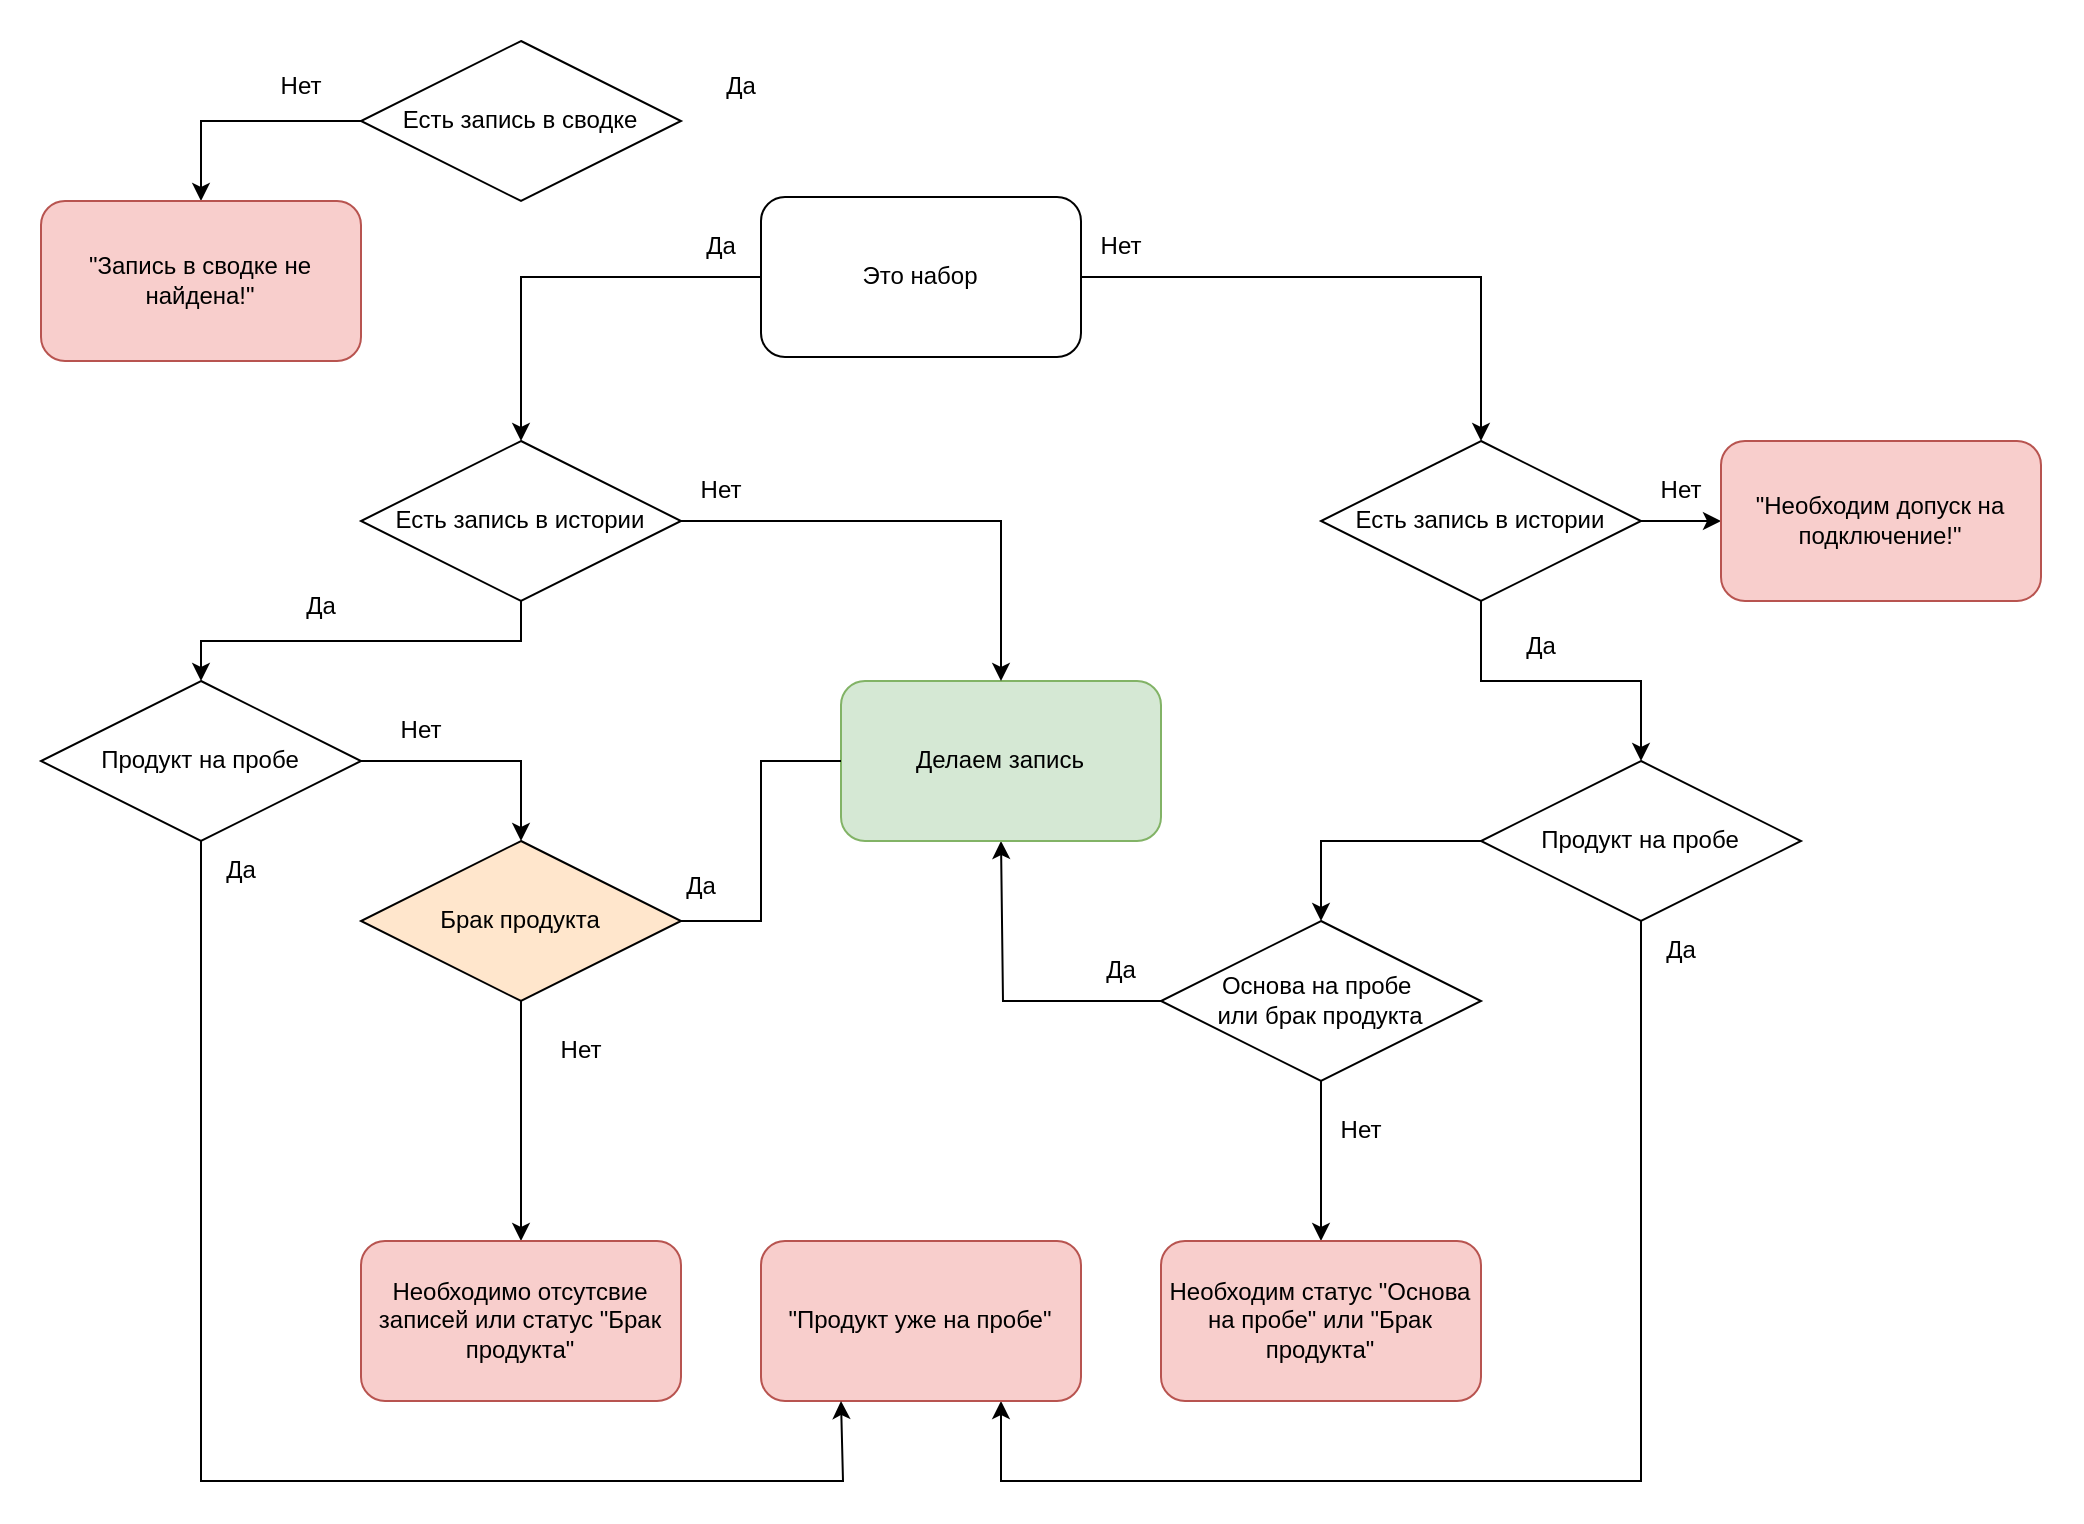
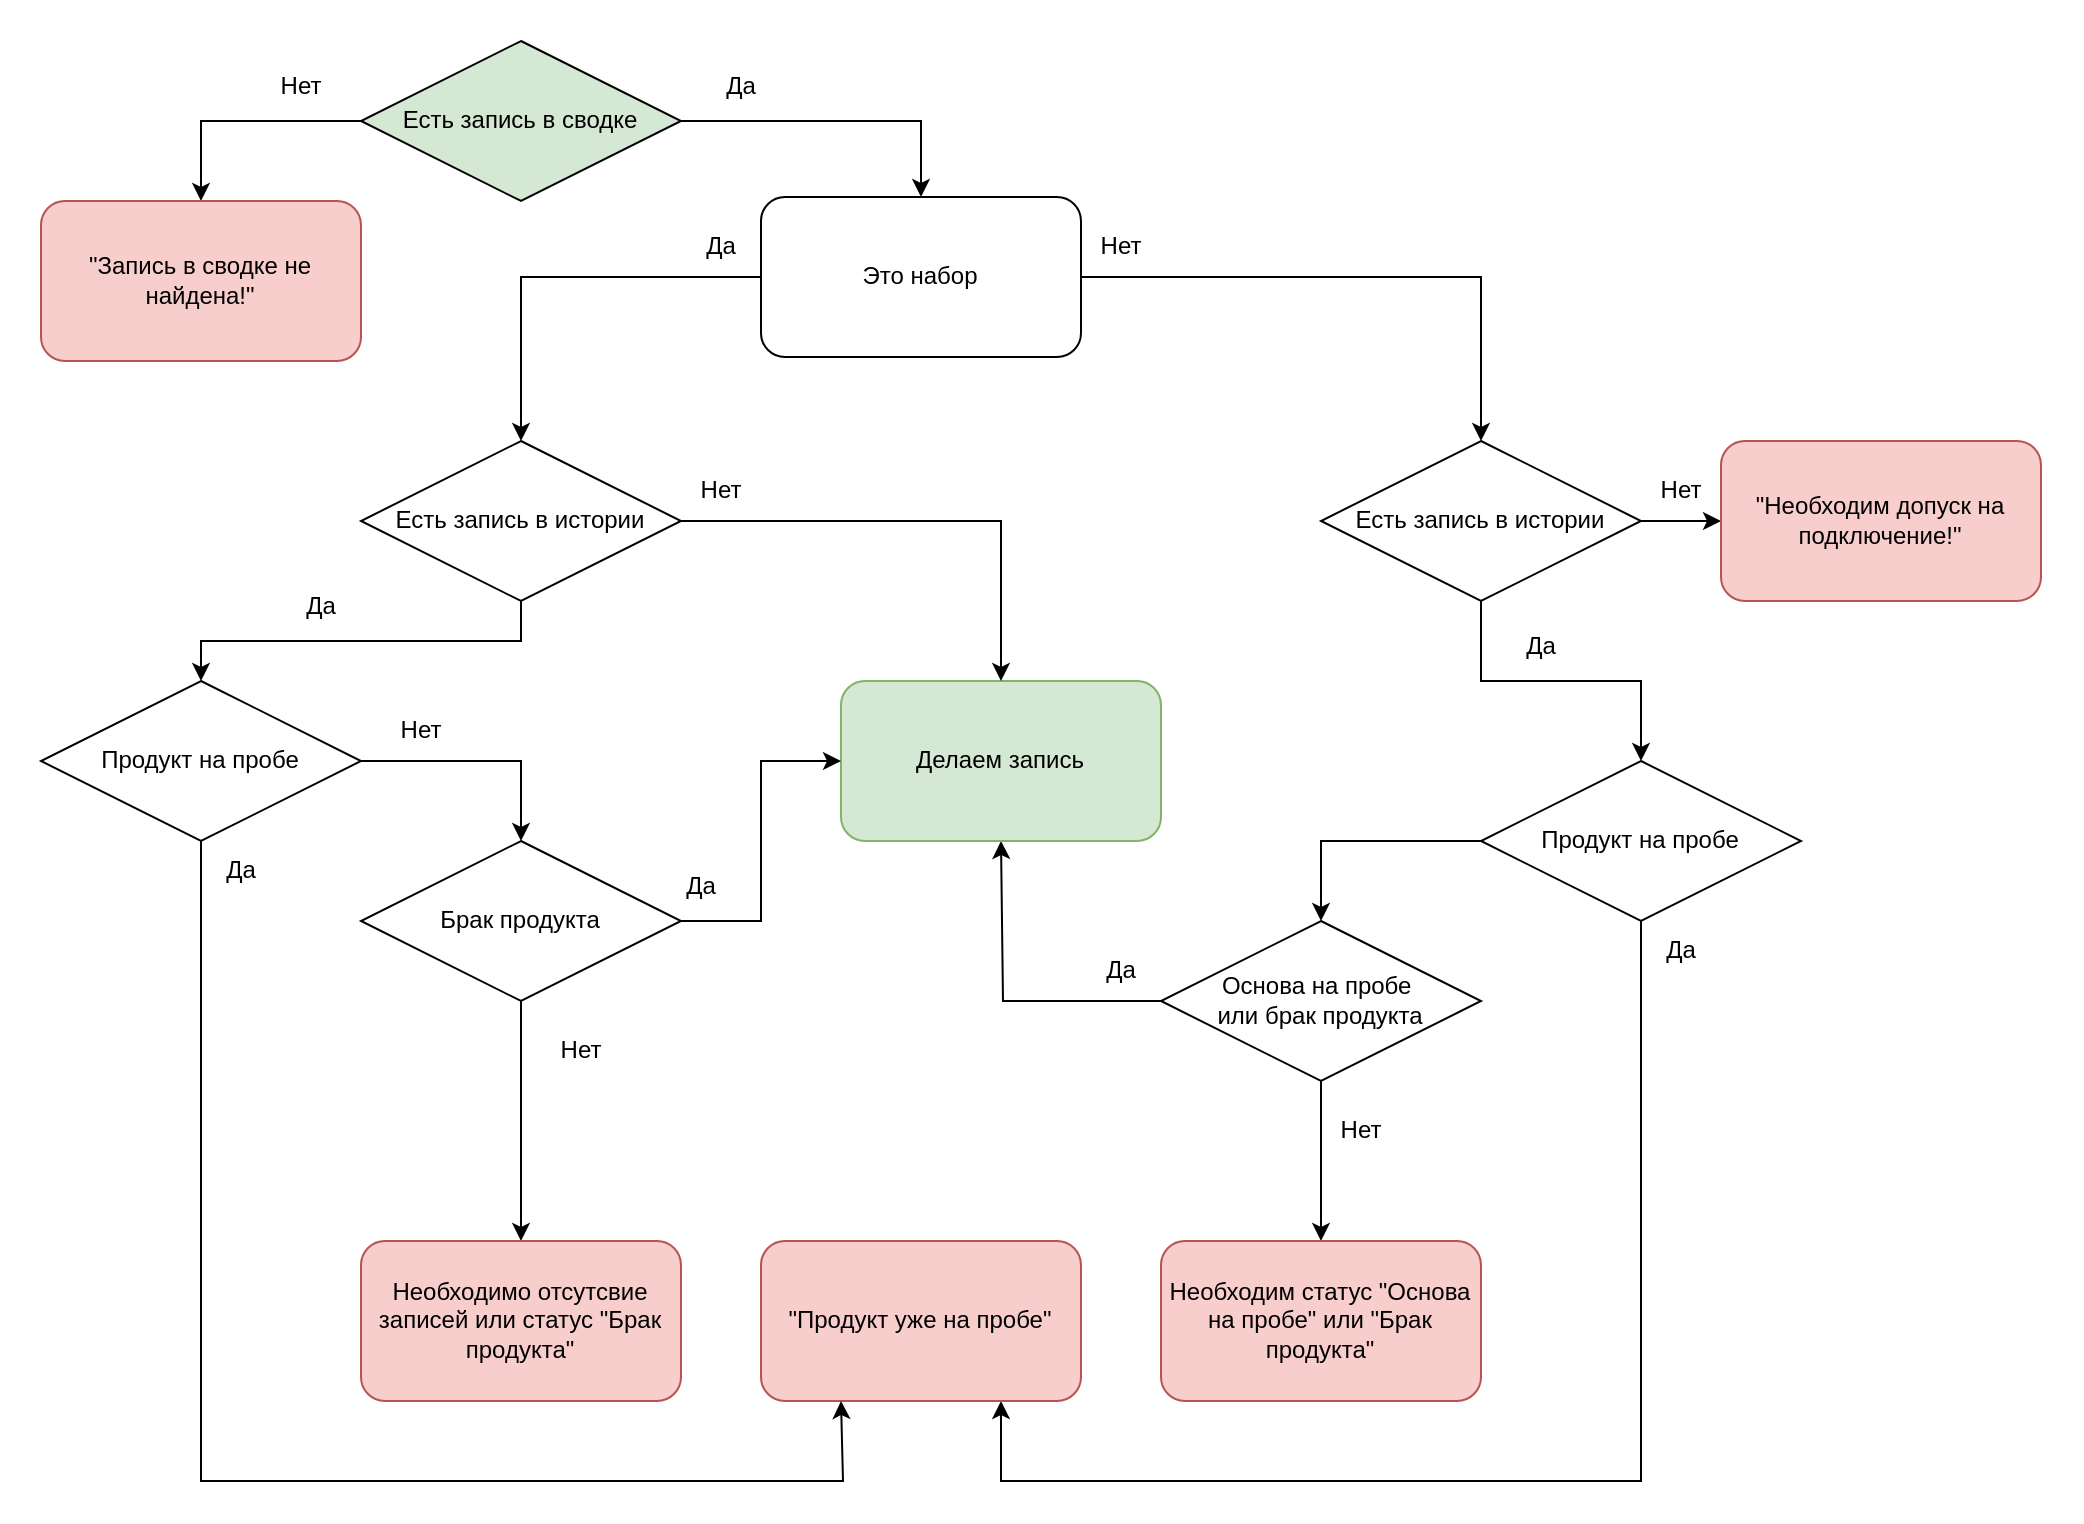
  <mxCell id="0" />
  <mxCell id="1" parent="0" />
  <mxCell id="2" style="edgeStyle=orthogonalEdgeStyle;rounded=0;orthogonalLoop=1;jettySize=auto;html=1;exitX=0;exitY=0.5;exitDx=0;exitDy=0;entryX=0.5;entryY=0;entryDx=0;entryDy=0;" edge="1" parent="1" source="4" target="5"><mxGeometry relative="1" as="geometry" /></mxCell>
- <mxCell id="4" value="Есть запись в сводке" style="rhombus;whiteSpace=wrap;html=1;" vertex="1" parent="1"><mxGeometry x="180" y="20" width="160" height="80" as="geometry" /></mxCell>
+ <mxCell id="3" style="edgeStyle=orthogonalEdgeStyle;rounded=0;orthogonalLoop=1;jettySize=auto;html=1;exitX=1;exitY=0.5;exitDx=0;exitDy=0;entryX=0.5;entryY=0;entryDx=0;entryDy=0;" edge="1" parent="1" source="4" target="9"><mxGeometry relative="1" as="geometry" /></mxCell>
+ <mxCell id="4" value="Есть запись в сводке" style="rhombus;whiteSpace=wrap;html=1;fillColor=#d5e8d4;" vertex="1" parent="1"><mxGeometry x="180" y="20" width="160" height="80" as="geometry" /></mxCell>
  <mxCell id="5" value="&quot;Запись в сводке не найдена!&quot;" style="rounded=1;whiteSpace=wrap;html=1;fillColor=#f8cecc;strokeColor=#b85450;" vertex="1" parent="1"><mxGeometry x="20" y="100" width="160" height="80" as="geometry" /></mxCell>
  <mxCell id="6" value="Нет" style="text;html=1;align=center;verticalAlign=middle;resizable=0;points=[];autosize=1;strokeColor=none;fillColor=none;" vertex="1" parent="1"><mxGeometry x="130" y="28" width="40" height="30" as="geometry" /></mxCell>
  <mxCell id="7" style="edgeStyle=orthogonalEdgeStyle;rounded=0;orthogonalLoop=1;jettySize=auto;html=1;exitX=1;exitY=0.5;exitDx=0;exitDy=0;entryX=0.5;entryY=0;entryDx=0;entryDy=0;" edge="1" parent="1" source="9" target="13"><mxGeometry relative="1" as="geometry" /></mxCell>
  <mxCell id="8" style="edgeStyle=orthogonalEdgeStyle;rounded=0;orthogonalLoop=1;jettySize=auto;html=1;exitX=0;exitY=0.5;exitDx=0;exitDy=0;" edge="1" parent="1" source="9" target="27"><mxGeometry relative="1" as="geometry" /></mxCell>
  <mxCell id="9" value="Это набор" style="whiteSpace=wrap;html=1;rounded=1;" vertex="1" parent="1"><mxGeometry x="380" y="98" width="160" height="80" as="geometry" /></mxCell>
  <mxCell id="10" value="Да" style="text;html=1;align=center;verticalAlign=middle;resizable=0;points=[];autosize=1;strokeColor=none;fillColor=none;" vertex="1" parent="1"><mxGeometry x="350" y="28" width="40" height="30" as="geometry" /></mxCell>
  <mxCell id="11" style="edgeStyle=orthogonalEdgeStyle;rounded=0;orthogonalLoop=1;jettySize=auto;html=1;exitX=1;exitY=0.5;exitDx=0;exitDy=0;entryX=0;entryY=0.5;entryDx=0;entryDy=0;" edge="1" parent="1" source="13" target="15"><mxGeometry relative="1" as="geometry" /></mxCell>
  <mxCell id="12" style="edgeStyle=orthogonalEdgeStyle;rounded=0;orthogonalLoop=1;jettySize=auto;html=1;" edge="1" parent="1" source="13" target="22"><mxGeometry relative="1" as="geometry" /></mxCell>
  <mxCell id="13" value="Есть запись в истории" style="rhombus;whiteSpace=wrap;html=1;" vertex="1" parent="1"><mxGeometry x="660" y="220" width="160" height="80" as="geometry" /></mxCell>
  <mxCell id="14" value="Нет" style="text;html=1;align=center;verticalAlign=middle;resizable=0;points=[];autosize=1;strokeColor=none;fillColor=none;" vertex="1" parent="1"><mxGeometry x="540" y="108" width="40" height="30" as="geometry" /></mxCell>
  <mxCell id="15" value="&quot;Необходим допуск на подключение!&quot;" style="rounded=1;whiteSpace=wrap;html=1;fillColor=#f8cecc;strokeColor=#b85450;" vertex="1" parent="1"><mxGeometry x="860" y="220" width="160" height="80" as="geometry" /></mxCell>
  <mxCell id="16" style="edgeStyle=orthogonalEdgeStyle;rounded=0;orthogonalLoop=1;jettySize=auto;html=1;" edge="1" parent="1"><mxGeometry relative="1" as="geometry"><mxPoint x="500" y="420" as="targetPoint" /><mxPoint x="660" y="500" as="sourcePoint" /><Array as="points"><mxPoint x="501" y="500" /></Array></mxGeometry></mxCell>
  <mxCell id="17" style="edgeStyle=orthogonalEdgeStyle;rounded=0;orthogonalLoop=1;jettySize=auto;html=1;entryX=0.5;entryY=0;entryDx=0;entryDy=0;" edge="1" parent="1" source="18" target="24"><mxGeometry relative="1" as="geometry" /></mxCell>
  <mxCell id="18" value="Основа на пробе&amp;nbsp;&lt;div&gt;или&amp;nbsp;&lt;span style=&quot;background-color: initial;&quot;&gt;брак продукта&lt;/span&gt;&lt;/div&gt;" style="rhombus;whiteSpace=wrap;html=1;" vertex="1" parent="1"><mxGeometry x="580" y="460" width="160" height="80" as="geometry" /></mxCell>
  <mxCell id="19" value="Делаем запись" style="rounded=1;whiteSpace=wrap;html=1;fillColor=#d5e8d4;strokeColor=#82b366;" vertex="1" parent="1"><mxGeometry x="420" y="340" width="160" height="80" as="geometry" /></mxCell>
  <mxCell id="20" style="edgeStyle=orthogonalEdgeStyle;rounded=0;orthogonalLoop=1;jettySize=auto;html=1;exitX=0;exitY=0.5;exitDx=0;exitDy=0;entryX=0.5;entryY=0;entryDx=0;entryDy=0;" edge="1" parent="1" source="22" target="18"><mxGeometry relative="1" as="geometry" /></mxCell>
  <mxCell id="21" style="edgeStyle=orthogonalEdgeStyle;rounded=0;orthogonalLoop=1;jettySize=auto;html=1;exitX=0.5;exitY=1;exitDx=0;exitDy=0;entryX=0.75;entryY=1;entryDx=0;entryDy=0;" edge="1" parent="1" source="22" target="23"><mxGeometry relative="1" as="geometry"><Array as="points"><mxPoint x="820" y="740" /><mxPoint x="500" y="740" /></Array></mxGeometry></mxCell>
  <mxCell id="22" value="Продукт на пробе" style="rhombus;whiteSpace=wrap;html=1;" vertex="1" parent="1"><mxGeometry x="740" y="380" width="160" height="80" as="geometry" /></mxCell>
  <mxCell id="23" value="&quot;Продукт уже на пробе&quot;" style="rounded=1;whiteSpace=wrap;html=1;fillColor=#f8cecc;strokeColor=#b85450;" vertex="1" parent="1"><mxGeometry x="380" y="620" width="160" height="80" as="geometry" /></mxCell>
  <mxCell id="24" value="Необходим статус &quot;Основа на пробе&quot; или &quot;Брак продукта&quot;" style="rounded=1;whiteSpace=wrap;html=1;fillColor=#f8cecc;strokeColor=#b85450;" vertex="1" parent="1"><mxGeometry x="580" y="620" width="160" height="80" as="geometry" /></mxCell>
  <mxCell id="25" style="edgeStyle=orthogonalEdgeStyle;rounded=0;orthogonalLoop=1;jettySize=auto;html=1;exitX=1;exitY=0.5;exitDx=0;exitDy=0;" edge="1" parent="1" source="27"><mxGeometry relative="1" as="geometry"><mxPoint x="500" y="340" as="targetPoint" /><Array as="points"><mxPoint x="500" y="260" /><mxPoint x="500" y="340" /></Array></mxGeometry></mxCell>
  <mxCell id="26" style="edgeStyle=orthogonalEdgeStyle;rounded=0;orthogonalLoop=1;jettySize=auto;html=1;entryX=0.5;entryY=0;entryDx=0;entryDy=0;" edge="1" parent="1" source="27" target="30"><mxGeometry relative="1" as="geometry"><mxPoint x="100" y="320" as="targetPoint" /></mxGeometry></mxCell>
  <mxCell id="27" value="Есть запись в истории" style="rhombus;whiteSpace=wrap;html=1;" vertex="1" parent="1"><mxGeometry x="180" y="220" width="160" height="80" as="geometry" /></mxCell>
  <mxCell id="28" style="edgeStyle=orthogonalEdgeStyle;rounded=0;orthogonalLoop=1;jettySize=auto;html=1;exitX=1;exitY=0.5;exitDx=0;exitDy=0;entryX=0.5;entryY=0;entryDx=0;entryDy=0;" edge="1" parent="1" source="30" target="33"><mxGeometry relative="1" as="geometry" /></mxCell>
  <mxCell id="29" style="edgeStyle=orthogonalEdgeStyle;rounded=0;orthogonalLoop=1;jettySize=auto;html=1;entryX=0.25;entryY=1;entryDx=0;entryDy=0;" edge="1" parent="1" source="30" target="23"><mxGeometry relative="1" as="geometry"><mxPoint x="420" y="710" as="targetPoint" /><Array as="points"><mxPoint x="100" y="740" /><mxPoint x="421" y="740" /></Array></mxGeometry></mxCell>
  <mxCell id="30" value="Продукт на пробе" style="rhombus;whiteSpace=wrap;html=1;" vertex="1" parent="1"><mxGeometry x="20" y="340" width="160" height="80" as="geometry" /></mxCell>
  <mxCell id="31" style="edgeStyle=orthogonalEdgeStyle;rounded=0;orthogonalLoop=1;jettySize=auto;html=1;entryX=0.5;entryY=0;entryDx=0;entryDy=0;" edge="1" parent="1" source="33" target="34"><mxGeometry relative="1" as="geometry" /></mxCell>
- <mxCell id="32" style="edgeStyle=orthogonalEdgeStyle;rounded=0;orthogonalLoop=1;jettySize=auto;html=1;exitX=1;exitY=0.5;exitDx=0;exitDy=0;entryX=0;entryY=0.5;entryDx=0;entryDy=0;endArrow=none;" edge="1" parent="1" source="33" target="19"><mxGeometry relative="1" as="geometry" /></mxCell>
- <mxCell id="33" value="Брак продукта" style="rhombus;whiteSpace=wrap;html=1;fillColor=#ffe6cc;" vertex="1" parent="1"><mxGeometry x="180" y="420" width="160" height="80" as="geometry" /></mxCell>
+ <mxCell id="32" style="edgeStyle=orthogonalEdgeStyle;rounded=0;orthogonalLoop=1;jettySize=auto;html=1;exitX=1;exitY=0.5;exitDx=0;exitDy=0;entryX=0;entryY=0.5;entryDx=0;entryDy=0;" edge="1" parent="1" source="33" target="19"><mxGeometry relative="1" as="geometry" /></mxCell>
+ <mxCell id="33" value="Брак продукта" style="rhombus;whiteSpace=wrap;html=1;" vertex="1" parent="1"><mxGeometry x="180" y="420" width="160" height="80" as="geometry" /></mxCell>
  <mxCell id="34" value="Необходимо отсутсвие записей или статус &quot;Брак продукта&quot;" style="rounded=1;whiteSpace=wrap;html=1;fillColor=#f8cecc;strokeColor=#b85450;" vertex="1" parent="1"><mxGeometry x="180" y="620" width="160" height="80" as="geometry" /></mxCell>
  <mxCell id="35" value="Да" style="text;html=1;align=center;verticalAlign=middle;resizable=0;points=[];autosize=1;strokeColor=none;fillColor=none;" vertex="1" parent="1"><mxGeometry x="340" y="108" width="40" height="30" as="geometry" /></mxCell>
  <mxCell id="36" value="Нет" style="text;html=1;align=center;verticalAlign=middle;resizable=0;points=[];autosize=1;strokeColor=none;fillColor=none;" vertex="1" parent="1"><mxGeometry x="820" y="230" width="40" height="30" as="geometry" /></mxCell>
  <mxCell id="37" value="Да" style="text;html=1;align=center;verticalAlign=middle;resizable=0;points=[];autosize=1;strokeColor=none;fillColor=none;" vertex="1" parent="1"><mxGeometry x="540" y="470" width="40" height="30" as="geometry" /></mxCell>
  <mxCell id="38" value="Нет" style="text;html=1;align=center;verticalAlign=middle;resizable=0;points=[];autosize=1;strokeColor=none;fillColor=none;" vertex="1" parent="1"><mxGeometry x="340" y="230" width="40" height="30" as="geometry" /></mxCell>
  <mxCell id="39" value="Да" style="text;html=1;align=center;verticalAlign=middle;resizable=0;points=[];autosize=1;strokeColor=none;fillColor=none;" vertex="1" parent="1"><mxGeometry x="140" y="288" width="40" height="30" as="geometry" /></mxCell>
  <mxCell id="40" value="Нет" style="text;html=1;align=center;verticalAlign=middle;resizable=0;points=[];autosize=1;strokeColor=none;fillColor=none;" vertex="1" parent="1"><mxGeometry x="190" y="350" width="40" height="30" as="geometry" /></mxCell>
  <mxCell id="41" value="Да" style="text;html=1;align=center;verticalAlign=middle;resizable=0;points=[];autosize=1;strokeColor=none;fillColor=none;" vertex="1" parent="1"><mxGeometry x="330" y="428" width="40" height="30" as="geometry" /></mxCell>
  <mxCell id="42" value="Нет" style="text;html=1;align=center;verticalAlign=middle;resizable=0;points=[];autosize=1;strokeColor=none;fillColor=none;" vertex="1" parent="1"><mxGeometry x="270" y="510" width="40" height="30" as="geometry" /></mxCell>
  <mxCell id="43" value="Нет" style="text;html=1;align=center;verticalAlign=middle;resizable=0;points=[];autosize=1;strokeColor=none;fillColor=none;" vertex="1" parent="1"><mxGeometry x="660" y="550" width="40" height="30" as="geometry" /></mxCell>
  <mxCell id="44" value="Да" style="text;html=1;align=center;verticalAlign=middle;resizable=0;points=[];autosize=1;strokeColor=none;fillColor=none;" vertex="1" parent="1"><mxGeometry x="750" y="308" width="40" height="30" as="geometry" /></mxCell>
  <mxCell id="45" value="Да" style="text;html=1;align=center;verticalAlign=middle;resizable=0;points=[];autosize=1;strokeColor=none;fillColor=none;" vertex="1" parent="1"><mxGeometry x="820" y="460" width="40" height="30" as="geometry" /></mxCell>
  <mxCell id="46" value="Да" style="text;html=1;align=center;verticalAlign=middle;resizable=0;points=[];autosize=1;strokeColor=none;fillColor=none;" vertex="1" parent="1"><mxGeometry x="100" y="420" width="40" height="30" as="geometry" /></mxCell>
